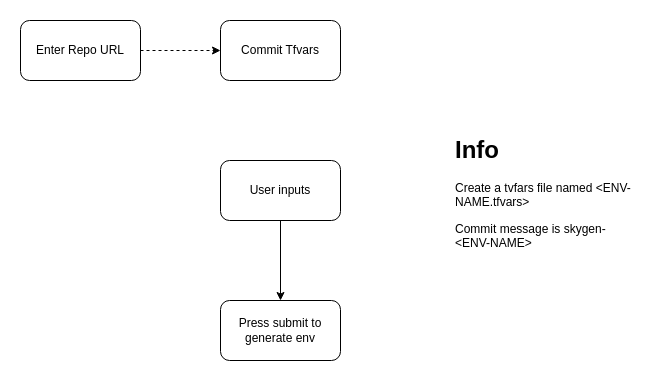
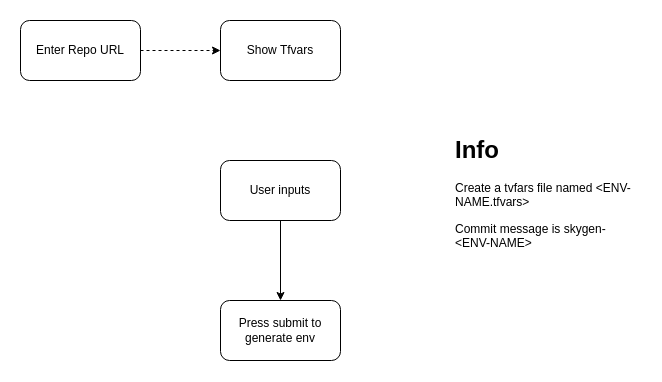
  <mxCell id="0" />
  <mxCell id="1" parent="0" />
  <mxCell id="2" value="" style="edgeStyle=none;html=1;dashed=1;" parent="1" source="3" target="4" edge="1"><mxGeometry relative="1" as="geometry" /></mxCell>
  <mxCell id="3" value="Enter Repo URL" style="rounded=1;whiteSpace=wrap;html=1;" parent="1" vertex="1"><mxGeometry x="20" y="20" width="120" height="60" as="geometry" /></mxCell>
- <mxCell id="4" value="Commit Tfvars" style="whiteSpace=wrap;html=1;rounded=1;" parent="1" vertex="1"><mxGeometry x="220" y="20" width="120" height="60" as="geometry" /></mxCell>
+ <mxCell id="4" value="Show Tfvars" style="whiteSpace=wrap;html=1;rounded=1;" parent="1" vertex="1"><mxGeometry x="220" y="20" width="120" height="60" as="geometry" /></mxCell>
  <mxCell id="5" value="" style="edgeStyle=none;html=1;" edge="1" parent="1" source="6" target="7"><mxGeometry relative="1" as="geometry"><mxPoint x="280" y="300" as="targetPoint" /></mxGeometry></mxCell>
  <mxCell id="6" value="User inputs" style="whiteSpace=wrap;html=1;rounded=1;" parent="1" vertex="1"><mxGeometry x="220" y="160" width="120" height="60" as="geometry" /></mxCell>
  <mxCell id="7" value="Press submit to generate env" style="whiteSpace=wrap;html=1;rounded=1;" parent="1" vertex="1"><mxGeometry x="220" y="300" width="120" height="60" as="geometry" /></mxCell>
  <mxCell id="8" value="&lt;h1&gt;Info&lt;/h1&gt;&lt;p&gt;Create a tvfars file named &amp;lt;ENV-NAME.tfvars&amp;gt;&lt;/p&gt;&lt;p&gt;Commit message&amp;nbsp;is skygen-&amp;lt;ENV-NAME&amp;gt;&lt;/p&gt;" style="text;html=1;strokeColor=none;fillColor=none;spacing=5;spacingTop=-20;whiteSpace=wrap;overflow=hidden;rounded=0;" vertex="1" parent="1"><mxGeometry x="450" y="130" width="190" height="120" as="geometry" /></mxCell>
